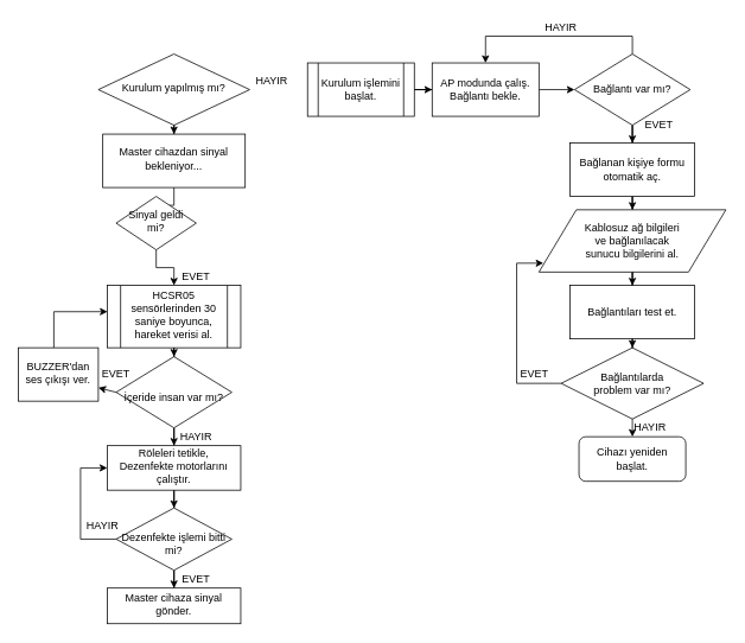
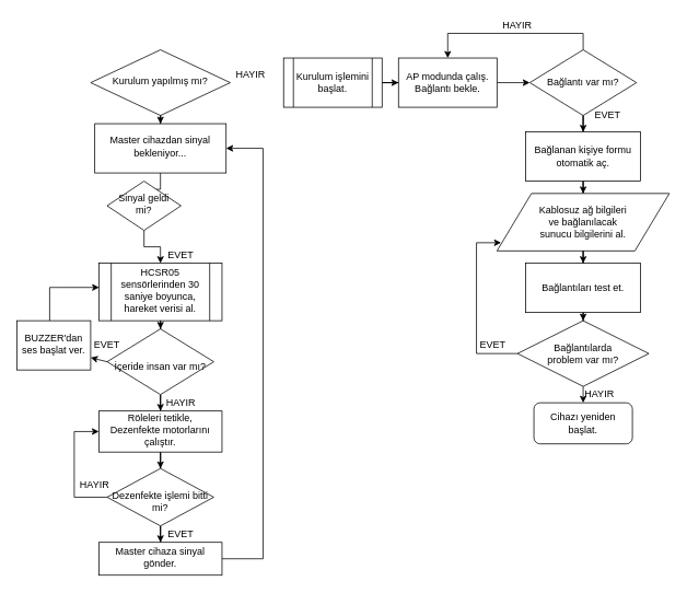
  <mxCell id="0" />
  <mxCell id="1" parent="0" />
  <mxCell id="2" value="" style="edgeStyle=orthogonalEdgeStyle;rounded=0;orthogonalLoop=1;jettySize=auto;html=1;" edge="1" parent="1" source="3" target="27"><mxGeometry relative="1" as="geometry" /></mxCell>
  <mxCell id="3" value="Kurulum yapılmış mı?" style="rhombus;whiteSpace=wrap;html=1;shadow=0;fontFamily=Helvetica;fontSize=12;align=center;strokeWidth=1;spacing=6;spacingTop=-4;" vertex="1" parent="1"><mxGeometry x="110" y="60" width="170" height="80" as="geometry" /></mxCell>
  <mxCell id="4" value="&lt;div&gt;HAYIR&lt;/div&gt;" style="text;html=1;strokeColor=none;fillColor=none;align=center;verticalAlign=middle;whiteSpace=wrap;rounded=0;" vertex="1" parent="1"><mxGeometry x="285" y="80" width="40" height="20" as="geometry" /></mxCell>
  <mxCell id="5" style="edgeStyle=orthogonalEdgeStyle;rounded=0;orthogonalLoop=1;jettySize=auto;html=1;" edge="1" parent="1" source="6" target="8"><mxGeometry relative="1" as="geometry"><mxPoint x="515" y="100" as="targetPoint" /></mxGeometry></mxCell>
  <mxCell id="6" value="Kurulum işlemini başlat." style="shape=process;whiteSpace=wrap;html=1;backgroundOutline=1;" vertex="1" parent="1"><mxGeometry x="345" y="70" width="120" height="60" as="geometry" /></mxCell>
  <mxCell id="7" style="edgeStyle=orthogonalEdgeStyle;rounded=0;orthogonalLoop=1;jettySize=auto;html=1;" edge="1" parent="1" source="8" target="11"><mxGeometry relative="1" as="geometry" /></mxCell>
  <mxCell id="8" value="AP modunda çalış.&lt;br&gt;&lt;div&gt;Bağlantı bekle.&lt;/div&gt;" style="rounded=0;whiteSpace=wrap;html=1;" vertex="1" parent="1"><mxGeometry x="485" y="70" width="120" height="60" as="geometry" /></mxCell>
  <mxCell id="9" style="edgeStyle=orthogonalEdgeStyle;rounded=0;orthogonalLoop=1;jettySize=auto;html=1;entryX=0.5;entryY=0;entryDx=0;entryDy=0;" edge="1" parent="1" source="11" target="8"><mxGeometry relative="1" as="geometry"><mxPoint x="710" y="-20" as="targetPoint" /><Array as="points"><mxPoint x="710" y="40" /><mxPoint x="545" y="40" /></Array></mxGeometry></mxCell>
  <mxCell id="10" style="edgeStyle=orthogonalEdgeStyle;rounded=0;orthogonalLoop=1;jettySize=auto;html=1;entryX=0.5;entryY=0;entryDx=0;entryDy=0;" edge="1" parent="1" source="11" target="14"><mxGeometry relative="1" as="geometry" /></mxCell>
  <mxCell id="11" value="Bağlantı var mı?" style="rhombus;whiteSpace=wrap;html=1;" vertex="1" parent="1"><mxGeometry x="645" y="60" width="130" height="80" as="geometry" /></mxCell>
  <mxCell id="12" value="&lt;div&gt;HAYIR&lt;/div&gt;" style="text;html=1;strokeColor=none;fillColor=none;align=center;verticalAlign=middle;whiteSpace=wrap;rounded=0;" vertex="1" parent="1"><mxGeometry x="610" y="20" width="40" height="20" as="geometry" /></mxCell>
  <mxCell id="13" value="" style="edgeStyle=orthogonalEdgeStyle;rounded=0;orthogonalLoop=1;jettySize=auto;html=1;" edge="1" parent="1" source="14" target="16"><mxGeometry relative="1" as="geometry" /></mxCell>
  <mxCell id="14" value="&lt;div&gt;Bağlanan kişiye formu otomatik aç.&lt;/div&gt;" style="rounded=0;whiteSpace=wrap;html=1;" vertex="1" parent="1"><mxGeometry x="640" y="160" width="140" height="60" as="geometry" /></mxCell>
  <mxCell id="15" value="" style="edgeStyle=orthogonalEdgeStyle;rounded=0;orthogonalLoop=1;jettySize=auto;html=1;" edge="1" parent="1" source="16" target="18"><mxGeometry relative="1" as="geometry" /></mxCell>
  <mxCell id="16" value="&lt;div&gt;Kablosuz ağ bilgileri&lt;/div&gt;&lt;div&gt;ve bağlanılacak&lt;/div&gt;&lt;div&gt;sunucu bilgilerini al.&lt;/div&gt;" style="shape=parallelogram;whiteSpace=wrap;html=1;boundedLbl=1;rounded=0;" vertex="1" parent="1"><mxGeometry x="605" y="235" width="210" height="70" as="geometry" /></mxCell>
  <mxCell id="17" value="" style="edgeStyle=orthogonalEdgeStyle;rounded=0;orthogonalLoop=1;jettySize=auto;html=1;" edge="1" parent="1" source="18" target="21"><mxGeometry relative="1" as="geometry" /></mxCell>
  <mxCell id="18" value="Bağlantıları test et." style="whiteSpace=wrap;html=1;rounded=0;" vertex="1" parent="1"><mxGeometry x="640" y="320" width="140" height="60" as="geometry" /></mxCell>
  <mxCell id="19" style="edgeStyle=orthogonalEdgeStyle;rounded=0;orthogonalLoop=1;jettySize=auto;html=1;" edge="1" parent="1" source="21"><mxGeometry relative="1" as="geometry"><mxPoint x="610" y="295" as="targetPoint" /><Array as="points"><mxPoint x="580" y="430" /><mxPoint x="580" y="295" /></Array></mxGeometry></mxCell>
  <mxCell id="20" style="edgeStyle=orthogonalEdgeStyle;rounded=0;orthogonalLoop=1;jettySize=auto;html=1;entryX=0.5;entryY=0;entryDx=0;entryDy=0;" edge="1" parent="1" source="21"><mxGeometry relative="1" as="geometry"><mxPoint x="710" y="490" as="targetPoint" /></mxGeometry></mxCell>
  <mxCell id="21" value="&lt;div&gt;Bağlantılarda&lt;/div&gt;&lt;div&gt;problem var mı?&lt;/div&gt;" style="rhombus;whiteSpace=wrap;html=1;rounded=0;" vertex="1" parent="1"><mxGeometry x="630" y="390" width="160" height="80" as="geometry" /></mxCell>
  <mxCell id="22" value="EVET" style="text;html=1;strokeColor=none;fillColor=none;align=center;verticalAlign=middle;whiteSpace=wrap;rounded=0;" vertex="1" parent="1"><mxGeometry x="580" y="410" width="40" height="20" as="geometry" /></mxCell>
  <mxCell id="23" value="&lt;div&gt;EVET&lt;/div&gt;" style="text;html=1;strokeColor=none;fillColor=none;align=center;verticalAlign=middle;whiteSpace=wrap;rounded=0;" vertex="1" parent="1"><mxGeometry x="720" y="130" width="40" height="20" as="geometry" /></mxCell>
  <mxCell id="24" value="&lt;div&gt;HAYIR&lt;/div&gt;" style="text;html=1;strokeColor=none;fillColor=none;align=center;verticalAlign=middle;whiteSpace=wrap;rounded=0;" vertex="1" parent="1"><mxGeometry x="710" y="470" width="40" height="20" as="geometry" /></mxCell>
  <mxCell id="25" value="&lt;div&gt;Cihazı yeniden başlat.&lt;/div&gt;" style="rounded=1;whiteSpace=wrap;html=1;" vertex="1" parent="1"><mxGeometry x="650" y="490" width="120" height="50" as="geometry" /></mxCell>
  <mxCell id="26" value="" style="edgeStyle=orthogonalEdgeStyle;rounded=0;orthogonalLoop=1;jettySize=auto;html=1;" edge="1" parent="1" source="27" target="29"><mxGeometry relative="1" as="geometry" /></mxCell>
  <mxCell id="27" value="&lt;div&gt;Master cihazdan sinyal bekleniyor...&lt;/div&gt;" style="whiteSpace=wrap;html=1;shadow=0;strokeWidth=1;spacing=6;spacingTop=-4;" vertex="1" parent="1"><mxGeometry x="115" y="150" width="160" height="60" as="geometry" /></mxCell>
  <mxCell id="28" value="" style="edgeStyle=orthogonalEdgeStyle;rounded=0;orthogonalLoop=1;jettySize=auto;html=1;" edge="1" parent="1" source="29" target="31"><mxGeometry relative="1" as="geometry" /></mxCell>
  <mxCell id="29" value="&lt;div&gt;Sinyal geldi mi?&lt;/div&gt;" style="rhombus;whiteSpace=wrap;html=1;shadow=0;strokeWidth=1;spacing=6;spacingTop=-4;" vertex="1" parent="1"><mxGeometry x="130" y="220" width="90" height="60" as="geometry" /></mxCell>
  <mxCell id="30" value="" style="edgeStyle=orthogonalEdgeStyle;rounded=0;orthogonalLoop=1;jettySize=auto;html=1;" edge="1" parent="1" source="31" target="33"><mxGeometry relative="1" as="geometry" /></mxCell>
  <mxCell id="31" value="HCSR05 sensörlerinden 30 saniye boyunca, hareket verisi al." style="shape=process;whiteSpace=wrap;html=1;backgroundOutline=1;shadow=0;strokeWidth=1;spacing=6;spacingTop=-4;" vertex="1" parent="1"><mxGeometry x="120" y="320" width="150" height="70" as="geometry" /></mxCell>
  <mxCell id="32" value="" style="edgeStyle=orthogonalEdgeStyle;rounded=0;orthogonalLoop=1;jettySize=auto;html=1;" edge="1" parent="1" source="33" target="40"><mxGeometry relative="1" as="geometry" /></mxCell>
  <mxCell id="33" value="&lt;div&gt;&lt;br&gt;&lt;/div&gt;&lt;div&gt;İçeride insan var mı?&lt;/div&gt;" style="rhombus;whiteSpace=wrap;html=1;shadow=0;strokeWidth=1;spacing=6;spacingTop=-4;" vertex="1" parent="1"><mxGeometry x="130" y="400" width="130" height="80" as="geometry" /></mxCell>
  <mxCell id="34" value="EVET" style="text;html=1;strokeColor=none;fillColor=none;align=center;verticalAlign=middle;whiteSpace=wrap;rounded=0;" vertex="1" parent="1"><mxGeometry x="110" y="410" width="40" height="20" as="geometry" /></mxCell>
  <mxCell id="35" value="EVET" style="text;html=1;strokeColor=none;fillColor=none;align=center;verticalAlign=middle;whiteSpace=wrap;rounded=0;" vertex="1" parent="1"><mxGeometry x="200" y="300" width="40" height="20" as="geometry" /></mxCell>
  <mxCell id="36" style="edgeStyle=orthogonalEdgeStyle;rounded=0;orthogonalLoop=1;jettySize=auto;html=1;entryX=0.002;entryY=0.421;entryDx=0;entryDy=0;entryPerimeter=0;" edge="1" parent="1" source="37" target="31"><mxGeometry relative="1" as="geometry"><Array as="points"><mxPoint x="60" y="350" /></Array></mxGeometry></mxCell>
- <mxCell id="37" value="BUZZER'dan ses çıkışı ver." style="whiteSpace=wrap;html=1;shadow=0;strokeWidth=1;spacing=6;spacingTop=-4;" vertex="1" parent="1"><mxGeometry x="20" y="390" width="90" height="60" as="geometry" /></mxCell>
+ <mxCell id="37" value="BUZZER'dan ses başlat ver." style="whiteSpace=wrap;html=1;shadow=0;strokeWidth=1;spacing=6;spacingTop=-4;" vertex="1" parent="1"><mxGeometry x="20" y="390" width="90" height="60" as="geometry" /></mxCell>
  <mxCell id="38" value="" style="endArrow=classic;html=1;entryX=1;entryY=0.75;entryDx=0;entryDy=0;exitX=0;exitY=0.5;exitDx=0;exitDy=0;" edge="1" parent="1" source="33" target="37"><mxGeometry width="50" height="50" relative="1" as="geometry"><mxPoint x="280" y="490" as="sourcePoint" /><mxPoint x="330" y="440" as="targetPoint" /></mxGeometry></mxCell>
  <mxCell id="39" value="" style="edgeStyle=orthogonalEdgeStyle;rounded=0;orthogonalLoop=1;jettySize=auto;html=1;" edge="1" parent="1" source="40" target="44"><mxGeometry relative="1" as="geometry" /></mxCell>
  <mxCell id="40" value="&lt;div&gt;Röleleri tetikle,&lt;/div&gt;&lt;div&gt;Dezenfekte motorlarını çalıştır.&lt;br&gt;&lt;/div&gt;" style="whiteSpace=wrap;html=1;shadow=0;strokeWidth=1;spacing=6;spacingTop=-4;" vertex="1" parent="1"><mxGeometry x="120" y="500" width="150" height="50" as="geometry" /></mxCell>
  <mxCell id="41" value="&lt;div&gt;HAYIR&lt;/div&gt;" style="text;html=1;strokeColor=none;fillColor=none;align=center;verticalAlign=middle;whiteSpace=wrap;rounded=0;" vertex="1" parent="1"><mxGeometry x="200" y="480" width="40" height="20" as="geometry" /></mxCell>
  <mxCell id="42" style="edgeStyle=orthogonalEdgeStyle;rounded=0;orthogonalLoop=1;jettySize=auto;html=1;" edge="1" parent="1" source="44"><mxGeometry relative="1" as="geometry"><mxPoint x="120" y="525" as="targetPoint" /><Array as="points"><mxPoint x="195" y="605" /><mxPoint x="90" y="605" /><mxPoint x="90" y="525" /></Array></mxGeometry></mxCell>
  <mxCell id="43" value="" style="edgeStyle=orthogonalEdgeStyle;rounded=0;orthogonalLoop=1;jettySize=auto;html=1;" edge="1" parent="1" source="44" target="47"><mxGeometry relative="1" as="geometry" /></mxCell>
  <mxCell id="44" value="&lt;div&gt;&lt;br&gt;&lt;/div&gt;&lt;div&gt;Dezenfekte işlemi bitti mi?&lt;/div&gt;" style="rhombus;whiteSpace=wrap;html=1;shadow=0;strokeWidth=1;spacing=6;spacingTop=-4;" vertex="1" parent="1"><mxGeometry x="130" y="570" width="130" height="70" as="geometry" /></mxCell>
  <mxCell id="45" value="&lt;div&gt;HAYIR&lt;/div&gt;" style="text;html=1;strokeColor=none;fillColor=none;align=center;verticalAlign=middle;whiteSpace=wrap;rounded=0;" vertex="1" parent="1"><mxGeometry x="95" y="580" width="40" height="20" as="geometry" /></mxCell>
+ <mxCell id="46" style="edgeStyle=orthogonalEdgeStyle;rounded=0;orthogonalLoop=1;jettySize=auto;html=1;" edge="1" parent="1" source="47" target="27"><mxGeometry relative="1" as="geometry"><Array as="points"><mxPoint x="320" y="680" /><mxPoint x="320" y="180" /></Array></mxGeometry></mxCell>
  <mxCell id="47" value="Master cihaza sinyal gönder." style="whiteSpace=wrap;html=1;shadow=0;strokeWidth=1;spacing=6;spacingTop=-4;" vertex="1" parent="1"><mxGeometry x="120" y="660" width="150" height="40" as="geometry" /></mxCell>
  <mxCell id="48" value="EVET" style="text;html=1;strokeColor=none;fillColor=none;align=center;verticalAlign=middle;whiteSpace=wrap;rounded=0;" vertex="1" parent="1"><mxGeometry x="200" y="640" width="40" height="20" as="geometry" /></mxCell>
